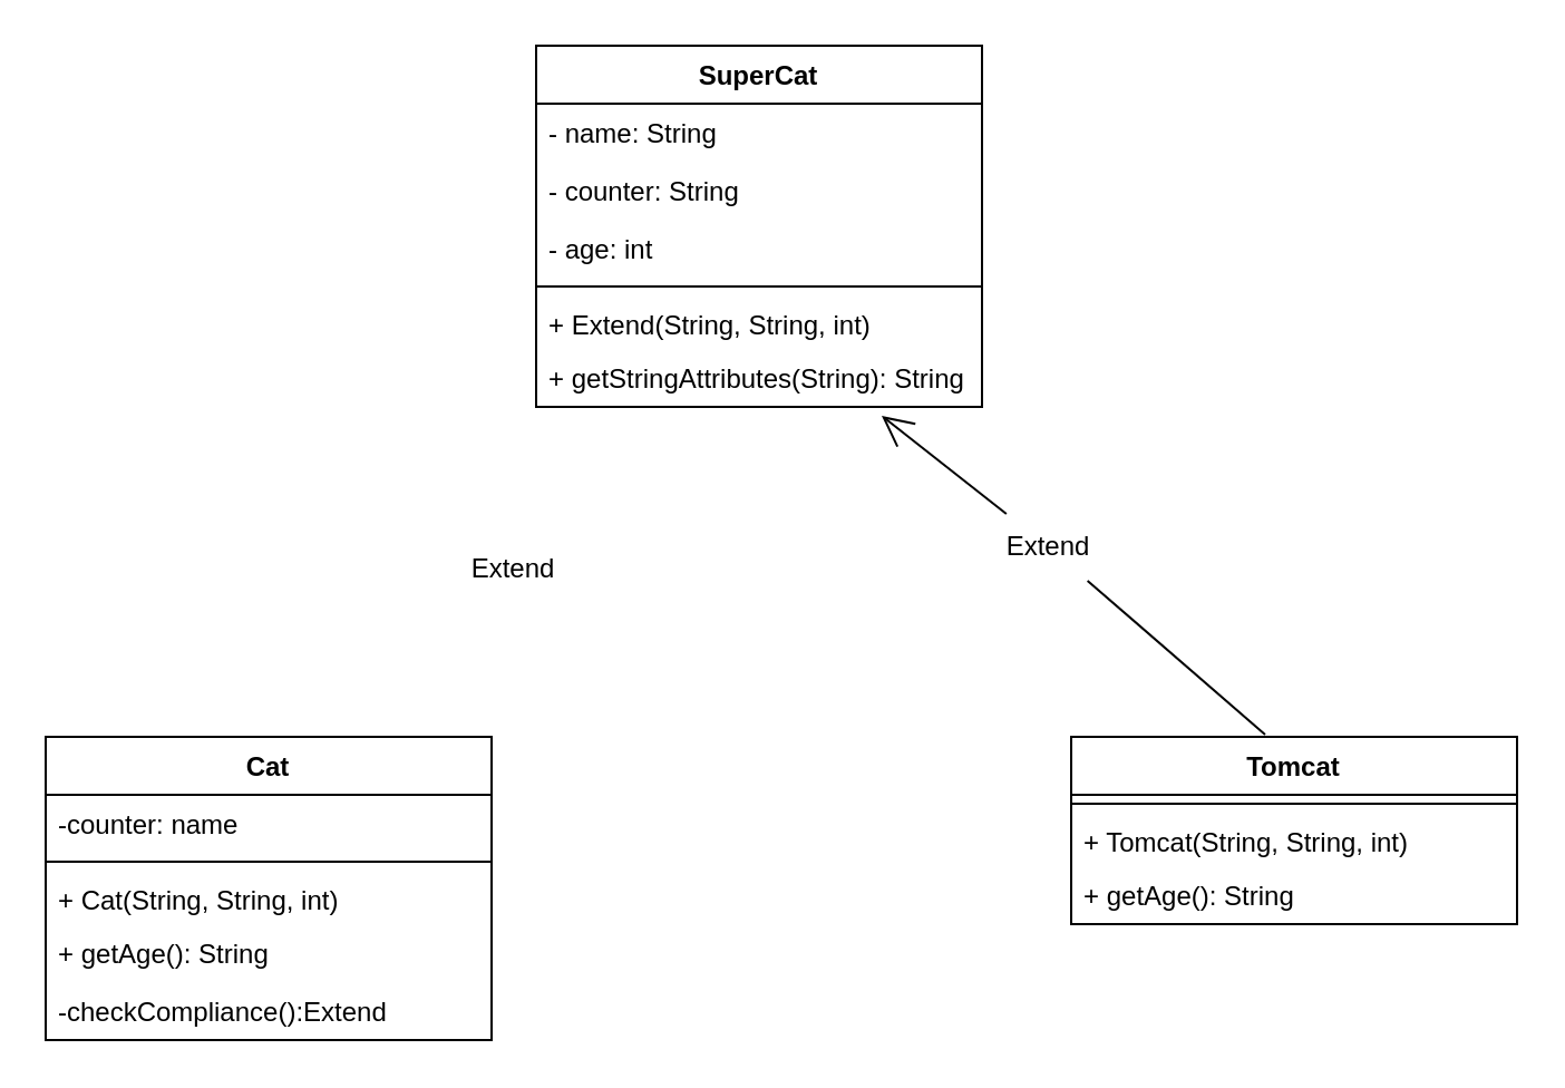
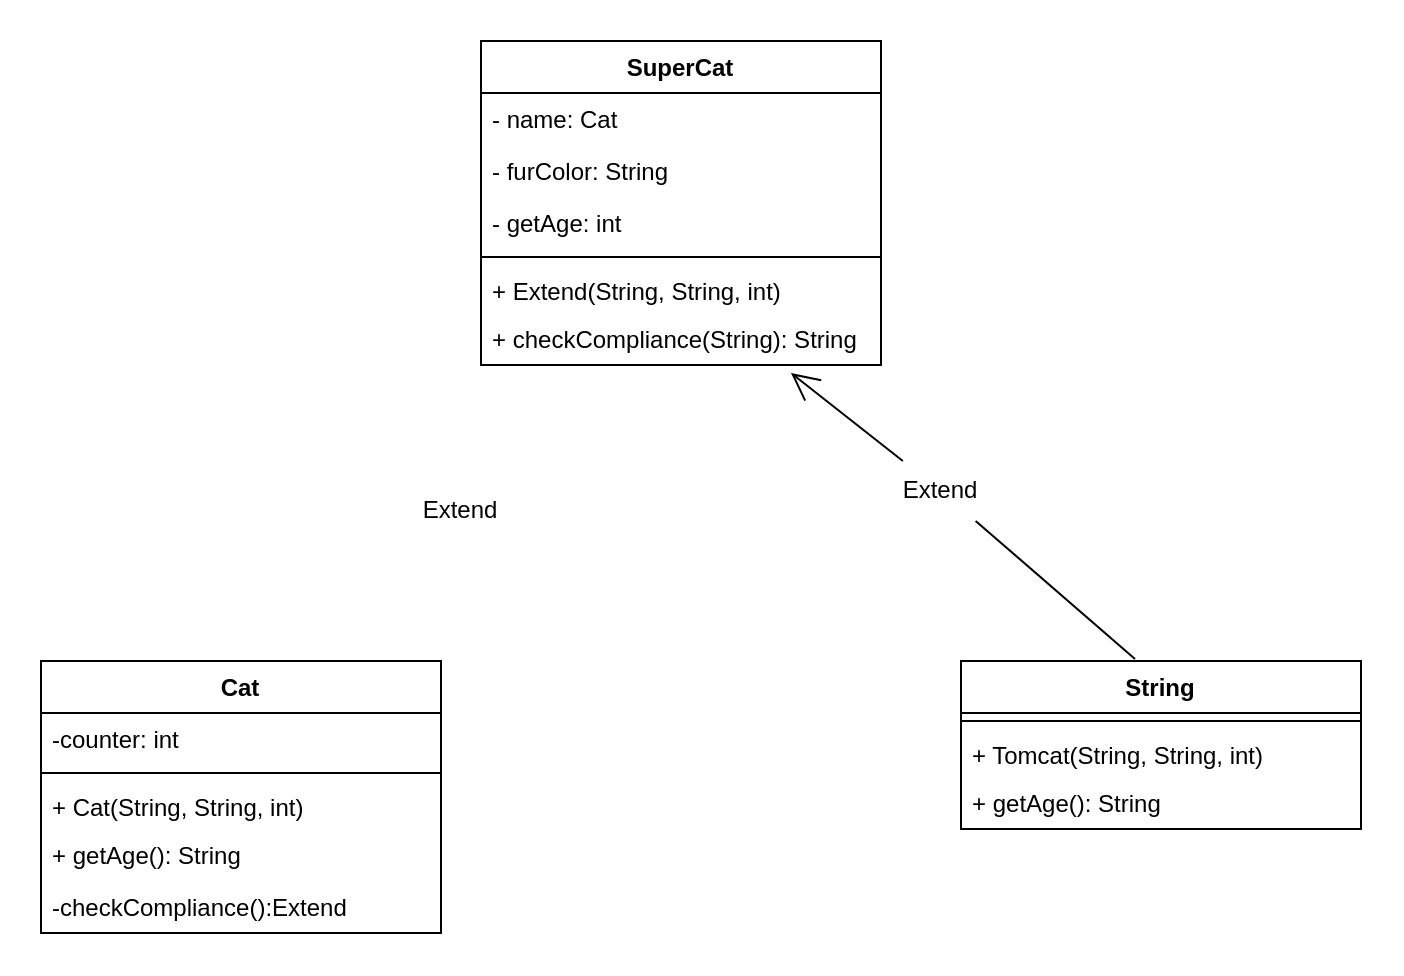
  <mxCell id="0" />
  <mxCell id="1" parent="0" />
  <mxCell id="2" value="SuperCat" style="swimlane;fontStyle=1;align=center;verticalAlign=top;childLayout=stackLayout;horizontal=1;startSize=26;horizontalStack=0;resizeParent=1;resizeParentMax=0;resizeLast=0;collapsible=1;marginBottom=0;" parent="1" vertex="1"><mxGeometry x="240" y="20" width="200" height="162" as="geometry" /></mxCell>
- <mxCell id="3" value="- name: String" style="text;strokeColor=none;fillColor=none;align=left;verticalAlign=top;spacingLeft=4;spacingRight=4;overflow=hidden;rotatable=0;points=[[0,0.5],[1,0.5]];portConstraint=eastwest;" parent="2" vertex="1"><mxGeometry y="26" width="200" height="26" as="geometry" /></mxCell>
- <mxCell id="4" value="- counter: String" style="text;strokeColor=none;fillColor=none;align=left;verticalAlign=top;spacingLeft=4;spacingRight=4;overflow=hidden;rotatable=0;points=[[0,0.5],[1,0.5]];portConstraint=eastwest;" parent="2" vertex="1"><mxGeometry y="52" width="200" height="26" as="geometry" /></mxCell>
- <mxCell id="5" value="- age: int&#10;" style="text;strokeColor=none;fillColor=none;align=left;verticalAlign=top;spacingLeft=4;spacingRight=4;overflow=hidden;rotatable=0;points=[[0,0.5],[1,0.5]];portConstraint=eastwest;" parent="2" vertex="1"><mxGeometry y="78" width="200" height="26" as="geometry" /></mxCell>
+ <mxCell id="3" value="- name: Cat" style="text;strokeColor=none;fillColor=none;align=left;verticalAlign=top;spacingLeft=4;spacingRight=4;overflow=hidden;rotatable=0;points=[[0,0.5],[1,0.5]];portConstraint=eastwest;" parent="2" vertex="1"><mxGeometry y="26" width="200" height="26" as="geometry" /></mxCell>
+ <mxCell id="4" value="- furColor: String" style="text;strokeColor=none;fillColor=none;align=left;verticalAlign=top;spacingLeft=4;spacingRight=4;overflow=hidden;rotatable=0;points=[[0,0.5],[1,0.5]];portConstraint=eastwest;" parent="2" vertex="1"><mxGeometry y="52" width="200" height="26" as="geometry" /></mxCell>
+ <mxCell id="5" value="- getAge: int&#10;" style="text;strokeColor=none;fillColor=none;align=left;verticalAlign=top;spacingLeft=4;spacingRight=4;overflow=hidden;rotatable=0;points=[[0,0.5],[1,0.5]];portConstraint=eastwest;" parent="2" vertex="1"><mxGeometry y="78" width="200" height="26" as="geometry" /></mxCell>
  <mxCell id="6" value="" style="line;strokeWidth=1;fillColor=none;align=left;verticalAlign=middle;spacingTop=-1;spacingLeft=3;spacingRight=3;rotatable=0;labelPosition=right;points=[];portConstraint=eastwest;strokeColor=inherit;" parent="2" vertex="1"><mxGeometry y="104" width="200" height="8" as="geometry" /></mxCell>
  <mxCell id="7" value="+ Extend(String, String, int)" style="text;strokeColor=none;fillColor=none;align=left;verticalAlign=top;spacingLeft=4;spacingRight=4;overflow=hidden;rotatable=0;points=[[0,0.5],[1,0.5]];portConstraint=eastwest;" parent="2" vertex="1"><mxGeometry y="112" width="200" height="24" as="geometry" /></mxCell>
- <mxCell id="8" value="+ getStringAttributes(String): String" style="text;strokeColor=none;fillColor=none;align=left;verticalAlign=top;spacingLeft=4;spacingRight=4;overflow=hidden;rotatable=0;points=[[0,0.5],[1,0.5]];portConstraint=eastwest;" parent="2" vertex="1"><mxGeometry y="136" width="200" height="26" as="geometry" /></mxCell>
+ <mxCell id="8" value="+ checkCompliance(String): String" style="text;strokeColor=none;fillColor=none;align=left;verticalAlign=top;spacingLeft=4;spacingRight=4;overflow=hidden;rotatable=0;points=[[0,0.5],[1,0.5]];portConstraint=eastwest;" parent="2" vertex="1"><mxGeometry y="136" width="200" height="26" as="geometry" /></mxCell>
  <mxCell id="9" value="Cat" style="swimlane;fontStyle=1;align=center;verticalAlign=top;childLayout=stackLayout;horizontal=1;startSize=26;horizontalStack=0;resizeParent=1;resizeParentMax=0;resizeLast=0;collapsible=1;marginBottom=0;" parent="1" vertex="1"><mxGeometry x="20" y="330" width="200" height="136" as="geometry" /></mxCell>
- <mxCell id="10" value="-counter: name" style="text;strokeColor=none;fillColor=none;align=left;verticalAlign=top;spacingLeft=4;spacingRight=4;overflow=hidden;rotatable=0;points=[[0,0.5],[1,0.5]];portConstraint=eastwest;" parent="9" vertex="1"><mxGeometry y="26" width="200" height="26" as="geometry" /></mxCell>
+ <mxCell id="10" value="-counter: int" style="text;strokeColor=none;fillColor=none;align=left;verticalAlign=top;spacingLeft=4;spacingRight=4;overflow=hidden;rotatable=0;points=[[0,0.5],[1,0.5]];portConstraint=eastwest;" parent="9" vertex="1"><mxGeometry y="26" width="200" height="26" as="geometry" /></mxCell>
  <mxCell id="11" value="" style="line;strokeWidth=1;fillColor=none;align=left;verticalAlign=middle;spacingTop=-1;spacingLeft=3;spacingRight=3;rotatable=0;labelPosition=right;points=[];portConstraint=eastwest;strokeColor=inherit;" parent="9" vertex="1"><mxGeometry y="52" width="200" height="8" as="geometry" /></mxCell>
  <mxCell id="12" value="+ Cat(String, String, int)" style="text;strokeColor=none;fillColor=none;align=left;verticalAlign=top;spacingLeft=4;spacingRight=4;overflow=hidden;rotatable=0;points=[[0,0.5],[1,0.5]];portConstraint=eastwest;" parent="9" vertex="1"><mxGeometry y="60" width="200" height="24" as="geometry" /></mxCell>
  <mxCell id="13" value="+ getAge(): String" style="text;strokeColor=none;fillColor=none;align=left;verticalAlign=top;spacingLeft=4;spacingRight=4;overflow=hidden;rotatable=0;points=[[0,0.5],[1,0.5]];portConstraint=eastwest;" parent="9" vertex="1"><mxGeometry y="84" width="200" height="26" as="geometry" /></mxCell>
  <mxCell id="14" value="-checkCompliance():Extend" style="text;strokeColor=none;fillColor=none;align=left;verticalAlign=top;spacingLeft=4;spacingRight=4;overflow=hidden;rotatable=0;points=[[0,0.5],[1,0.5]];portConstraint=eastwest;" parent="9" vertex="1"><mxGeometry y="110" width="200" height="26" as="geometry" /></mxCell>
- <mxCell id="15" value="Tomcat" style="swimlane;fontStyle=1;align=center;verticalAlign=top;childLayout=stackLayout;horizontal=1;startSize=26;horizontalStack=0;resizeParent=1;resizeParentMax=0;resizeLast=0;collapsible=1;marginBottom=0;" vertex="1" parent="1"><mxGeometry x="480" y="330" width="200" height="84" as="geometry" /></mxCell>
+ <mxCell id="15" value="String" style="swimlane;fontStyle=1;align=center;verticalAlign=top;childLayout=stackLayout;horizontal=1;startSize=26;horizontalStack=0;resizeParent=1;resizeParentMax=0;resizeLast=0;collapsible=1;marginBottom=0;" vertex="1" parent="1"><mxGeometry x="480" y="330" width="200" height="84" as="geometry" /></mxCell>
  <mxCell id="16" value="" style="line;strokeWidth=1;fillColor=none;align=left;verticalAlign=middle;spacingTop=-1;spacingLeft=3;spacingRight=3;rotatable=0;labelPosition=right;points=[];portConstraint=eastwest;strokeColor=inherit;" vertex="1" parent="15"><mxGeometry y="26" width="200" height="8" as="geometry" /></mxCell>
  <mxCell id="17" value="+ Tomcat(String, String, int)" style="text;strokeColor=none;fillColor=none;align=left;verticalAlign=top;spacingLeft=4;spacingRight=4;overflow=hidden;rotatable=0;points=[[0,0.5],[1,0.5]];portConstraint=eastwest;" vertex="1" parent="15"><mxGeometry y="34" width="200" height="24" as="geometry" /></mxCell>
  <mxCell id="18" value="+ getAge(): String" style="text;strokeColor=none;fillColor=none;align=left;verticalAlign=top;spacingLeft=4;spacingRight=4;overflow=hidden;rotatable=0;points=[[0,0.5],[1,0.5]];portConstraint=eastwest;" vertex="1" parent="15"><mxGeometry y="58" width="200" height="26" as="geometry" /></mxCell>
  <mxCell id="19" value="" style="endArrow=open;endFill=1;endSize=12;html=1;entryX=0.775;entryY=1.154;entryDx=0;entryDy=0;entryPerimeter=0;startArrow=none;" edge="1" parent="1" source="22" target="8"><mxGeometry width="160" relative="1" as="geometry"><mxPoint x="500" y="120" as="sourcePoint" /><mxPoint x="401" y="210" as="targetPoint" /></mxGeometry></mxCell>
  <mxCell id="20" value="Extend" style="text;strokeColor=none;align=center;fillColor=none;html=1;verticalAlign=middle;whiteSpace=wrap;rounded=0;" vertex="1" parent="1"><mxGeometry x="200" y="240" width="60" height="30" as="geometry" /></mxCell>
  <mxCell id="21" value="" style="endArrow=none;endFill=1;endSize=12;html=1;exitX=0.435;exitY=-0.012;exitDx=0;exitDy=0;exitPerimeter=0;" edge="1" parent="1" source="15" target="22"><mxGeometry width="160" relative="1" as="geometry"><mxPoint x="567" y="328.992" as="sourcePoint" /><mxPoint x="395" y="186.004" as="targetPoint" /></mxGeometry></mxCell>
  <mxCell id="22" value="Extend" style="text;strokeColor=none;align=center;fillColor=none;html=1;verticalAlign=middle;whiteSpace=wrap;rounded=0;" vertex="1" parent="1"><mxGeometry x="440" y="230" width="60" height="30" as="geometry" /></mxCell>
